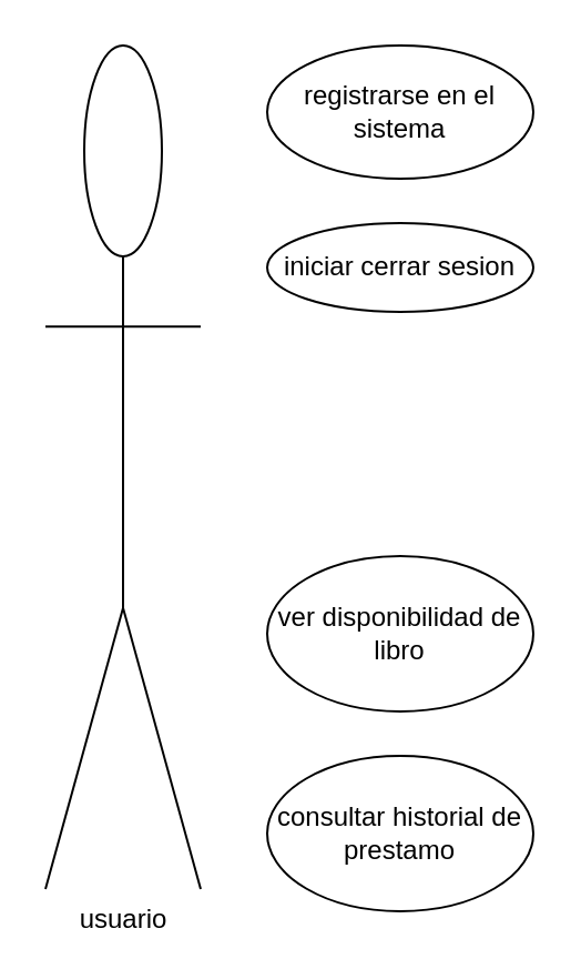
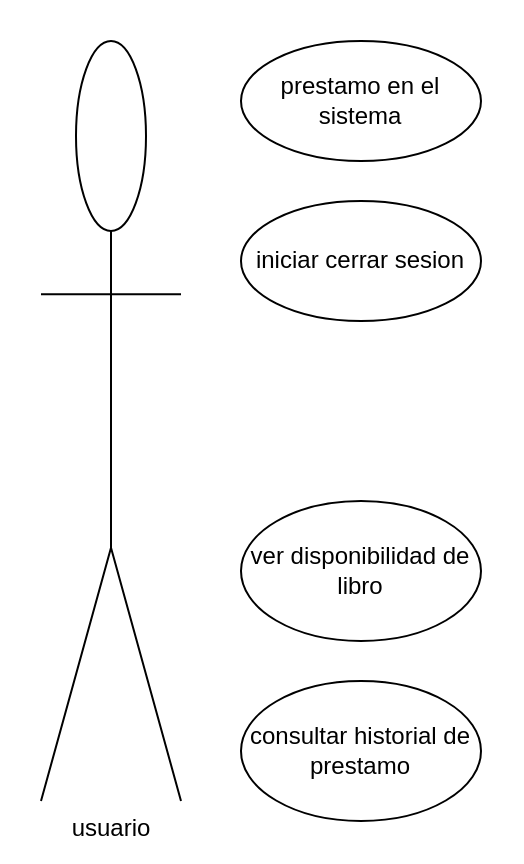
  <mxCell id="0" />
  <mxCell id="1" parent="0" />
  <mxCell id="2" value="usuario" style="shape=umlActor;verticalLabelPosition=bottom;verticalAlign=top;html=1;outlineConnect=0;" vertex="1" parent="1"><mxGeometry x="20" y="20" width="70" height="380" as="geometry" /></mxCell>
- <mxCell id="3" value="registrarse en el sistema" style="ellipse;whiteSpace=wrap;html=1;" vertex="1" parent="1"><mxGeometry x="120" y="20" width="120" height="60" as="geometry" /></mxCell>
- <mxCell id="4" value="iniciar cerrar sesion" style="ellipse;whiteSpace=wrap;html=1;" vertex="1" parent="1"><mxGeometry x="120" y="100" width="120" height="40" as="geometry" /></mxCell>
+ <mxCell id="3" value="prestamo en el sistema" style="ellipse;whiteSpace=wrap;html=1;" vertex="1" parent="1"><mxGeometry x="120" y="20" width="120" height="60" as="geometry" /></mxCell>
+ <mxCell id="4" value="iniciar cerrar sesion" style="ellipse;whiteSpace=wrap;html=1;" vertex="1" parent="1"><mxGeometry x="120" y="100" width="120" height="60" as="geometry" /></mxCell>
  <mxCell id="5" value="ver disponibilidad de libro" style="ellipse;whiteSpace=wrap;html=1;" vertex="1" parent="1"><mxGeometry x="120" y="250" width="120" height="70" as="geometry" /></mxCell>
  <mxCell id="6" value="consultar historial de prestamo" style="ellipse;whiteSpace=wrap;html=1;" vertex="1" parent="1"><mxGeometry x="120" y="340" width="120" height="70" as="geometry" /></mxCell>
